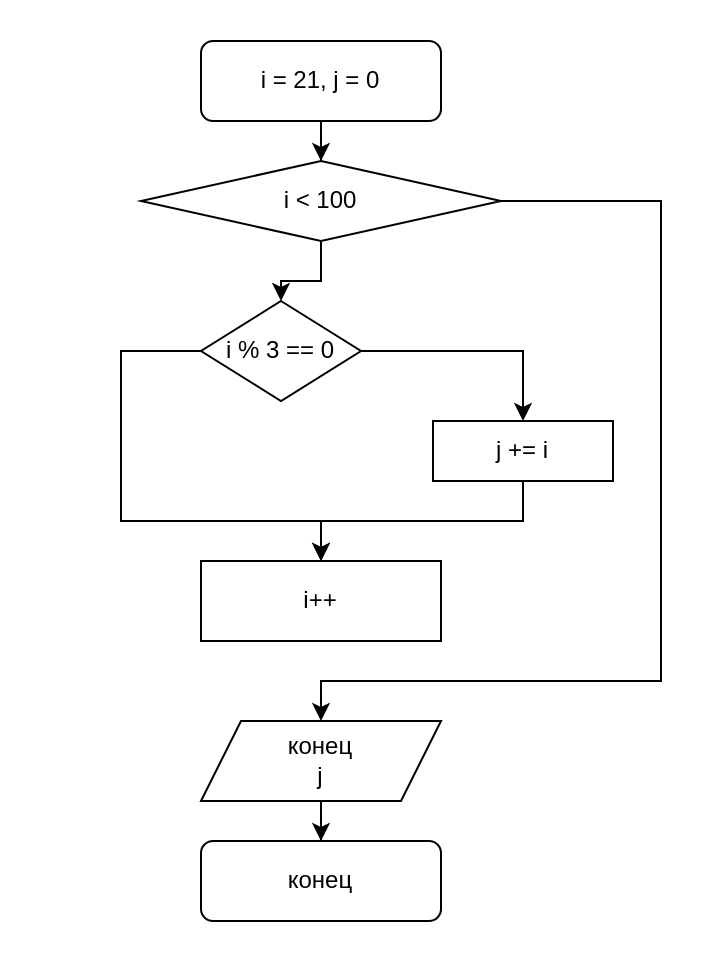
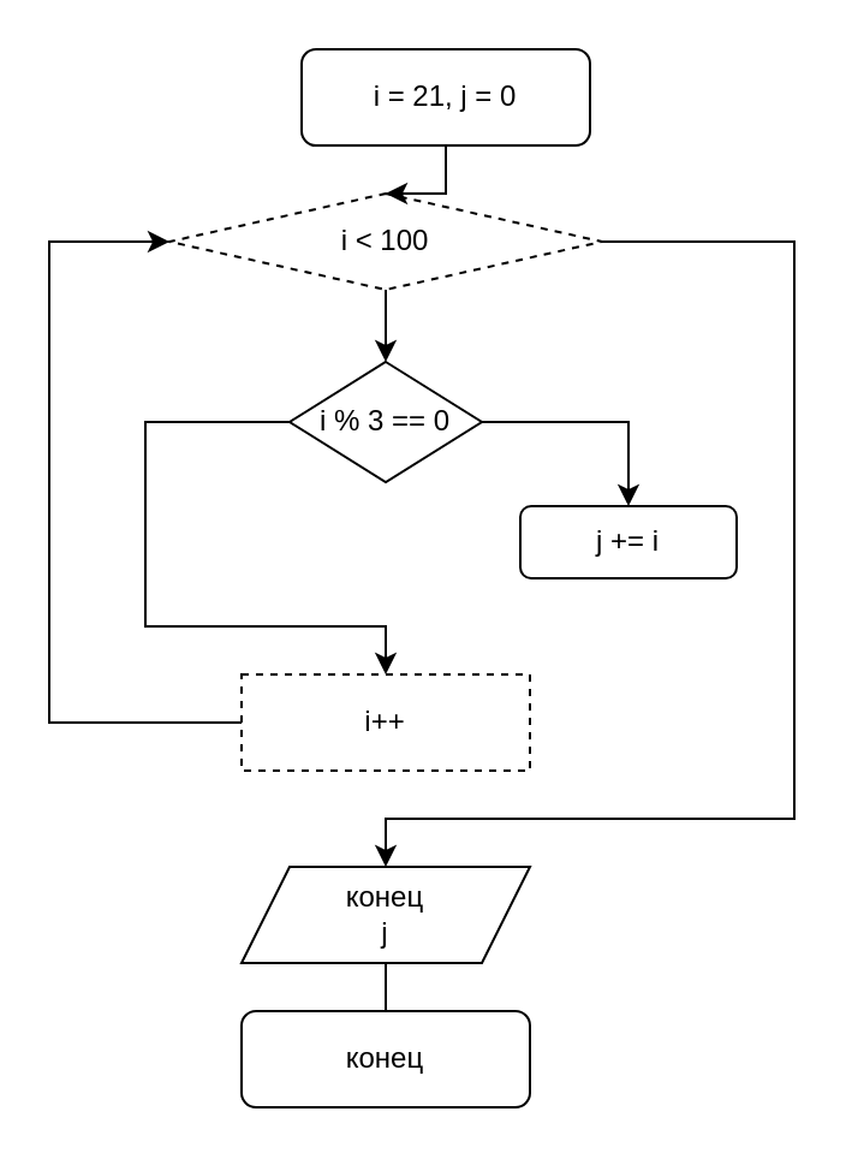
  <mxCell id="0" />
  <mxCell id="1" parent="0" />
  <mxCell id="2" value="конец" style="rounded=1;whiteSpace=wrap;html=1;fontSize=12;glass=0;strokeWidth=1;shadow=0;" parent="1" vertex="1"><mxGeometry x="100" y="420" width="120" height="40" as="geometry" /></mxCell>
  <mxCell id="3" value="" style="edgeStyle=orthogonalEdgeStyle;rounded=0;orthogonalLoop=1;jettySize=auto;html=1;" edge="1" parent="1" source="5" target="12"><mxGeometry relative="1" as="geometry" /></mxCell>
  <mxCell id="4" value="" style="edgeStyle=orthogonalEdgeStyle;rounded=0;orthogonalLoop=1;jettySize=auto;html=1;entryX=0.5;entryY=0;entryDx=0;entryDy=0;exitX=1;exitY=0.5;exitDx=0;exitDy=0;" edge="1" parent="1" source="5" target="17"><mxGeometry relative="1" as="geometry"><mxPoint x="360" y="250" as="targetPoint" /><Array as="points"><mxPoint x="330" y="100" /><mxPoint x="330" y="340" /><mxPoint x="160" y="340" /></Array></mxGeometry></mxCell>
- <mxCell id="5" value="i &amp;lt; 100" style="rhombus;whiteSpace=wrap;html=1;rounded=0;shadow=0;strokeWidth=1;glass=0;" vertex="1" parent="1"><mxGeometry x="70" y="80" width="180" height="40" as="geometry" /></mxCell>
+ <mxCell id="5" value="i &amp;lt; 100" style="rhombus;whiteSpace=wrap;html=1;rounded=0;shadow=0;strokeWidth=1;glass=0;dashed=1;" vertex="1" parent="1"><mxGeometry x="70" y="80" width="180" height="40" as="geometry" /></mxCell>
  <mxCell id="6" value="" style="edgeStyle=orthogonalEdgeStyle;rounded=0;orthogonalLoop=1;jettySize=auto;html=1;" edge="1" parent="1" source="7" target="5"><mxGeometry relative="1" as="geometry" /></mxCell>
- <mxCell id="7" value="i = 21, j = 0" style="whiteSpace=wrap;html=1;rounded=1;shadow=0;strokeWidth=1;glass=0;" vertex="1" parent="1"><mxGeometry x="100" y="20" width="120" height="40" as="geometry" /></mxCell>
- <mxCell id="9" value="i++" style="whiteSpace=wrap;html=1;rounded=0;shadow=0;strokeWidth=1;glass=0;" vertex="1" parent="1"><mxGeometry x="100" y="280" width="120" height="40" as="geometry" /></mxCell>
+ <mxCell id="7" value="i = 21, j = 0" style="whiteSpace=wrap;html=1;rounded=1;shadow=0;strokeWidth=1;glass=0;" vertex="1" parent="1"><mxGeometry x="125" y="20" width="120" height="40" as="geometry" /></mxCell>
+ <mxCell id="8" style="edgeStyle=orthogonalEdgeStyle;rounded=0;orthogonalLoop=1;jettySize=auto;html=1;exitX=0;exitY=0.5;exitDx=0;exitDy=0;entryX=0;entryY=0.5;entryDx=0;entryDy=0;" edge="1" parent="1" source="9" target="5"><mxGeometry relative="1" as="geometry"><Array as="points"><mxPoint x="20" y="300" /><mxPoint x="20" y="100" /></Array></mxGeometry></mxCell>
+ <mxCell id="9" value="i++" style="whiteSpace=wrap;html=1;rounded=0;shadow=0;strokeWidth=1;glass=0;dashed=1;" vertex="1" parent="1"><mxGeometry x="100" y="280" width="120" height="40" as="geometry" /></mxCell>
  <mxCell id="10" value="" style="edgeStyle=orthogonalEdgeStyle;rounded=0;orthogonalLoop=1;jettySize=auto;html=1;" edge="1" parent="1" source="12" target="14"><mxGeometry relative="1" as="geometry" /></mxCell>
  <mxCell id="11" style="edgeStyle=orthogonalEdgeStyle;rounded=0;orthogonalLoop=1;jettySize=auto;html=1;exitX=0;exitY=0.5;exitDx=0;exitDy=0;entryX=0.5;entryY=0;entryDx=0;entryDy=0;" edge="1" parent="1" source="12" target="9"><mxGeometry relative="1" as="geometry"><Array as="points"><mxPoint x="60" y="175" /><mxPoint x="60" y="260" /><mxPoint x="160" y="260" /></Array></mxGeometry></mxCell>
- <mxCell id="12" value="i % 3 == 0" style="rhombus;whiteSpace=wrap;html=1;rounded=0;shadow=0;strokeWidth=1;glass=0;" vertex="1" parent="1"><mxGeometry x="100" y="150" width="80" height="50" as="geometry" /></mxCell>
- <mxCell id="13" style="edgeStyle=orthogonalEdgeStyle;rounded=0;orthogonalLoop=1;jettySize=auto;html=1;exitX=0.5;exitY=1;exitDx=0;exitDy=0;entryX=0.5;entryY=0;entryDx=0;entryDy=0;" edge="1" parent="1" source="14" target="9"><mxGeometry relative="1" as="geometry"><Array as="points"><mxPoint x="261" y="260" /><mxPoint x="160" y="260" /></Array></mxGeometry></mxCell>
- <mxCell id="14" value="j += i" style="whiteSpace=wrap;html=1;rounded=0;shadow=0;strokeWidth=1;glass=0;" vertex="1" parent="1"><mxGeometry x="216" y="210" width="90" height="30" as="geometry" /></mxCell>
+ <mxCell id="12" value="i % 3 == 0" style="rhombus;whiteSpace=wrap;html=1;rounded=0;shadow=0;strokeWidth=1;glass=0;" vertex="1" parent="1"><mxGeometry x="120" y="150" width="80" height="50" as="geometry" /></mxCell>
+ <mxCell id="14" value="j += i" style="whiteSpace=wrap;html=1;shadow=0;strokeWidth=1;glass=0;rounded=1;" vertex="1" parent="1"><mxGeometry x="216" y="210" width="90" height="30" as="geometry" /></mxCell>
  <mxCell id="15" style="edgeStyle=orthogonalEdgeStyle;rounded=0;orthogonalLoop=1;jettySize=auto;html=1;exitX=0.5;exitY=1;exitDx=0;exitDy=0;" edge="1" parent="1" source="14" target="14"><mxGeometry relative="1" as="geometry" /></mxCell>
- <mxCell id="16" value="" style="edgeStyle=orthogonalEdgeStyle;rounded=0;orthogonalLoop=1;jettySize=auto;html=1;" edge="1" parent="1" source="17" target="2"><mxGeometry relative="1" as="geometry" /></mxCell>
+ <mxCell id="16" value="" style="edgeStyle=orthogonalEdgeStyle;rounded=0;orthogonalLoop=1;jettySize=auto;html=1;endArrow=none;" edge="1" parent="1" source="17" target="2"><mxGeometry relative="1" as="geometry" /></mxCell>
  <mxCell id="17" value="конец&lt;br&gt;j" style="shape=parallelogram;perimeter=parallelogramPerimeter;whiteSpace=wrap;html=1;fixedSize=1;rounded=0;shadow=0;strokeWidth=1;glass=0;" vertex="1" parent="1"><mxGeometry x="100" y="360" width="120" height="40" as="geometry" /></mxCell>
